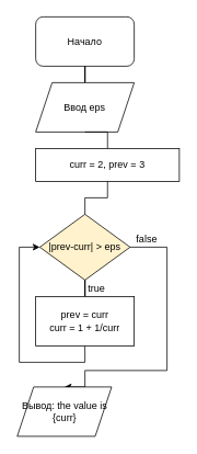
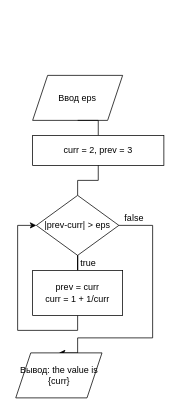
  <mxCell id="0" />
  <mxCell id="1" parent="0" />
- <mxCell id="2" value="Начало" style="rounded=1;whiteSpace=wrap;html=1;" vertex="1" parent="1"><mxGeometry x="43" y="20" width="120" height="60" as="geometry" /></mxCell>
- <mxCell id="3" style="edgeStyle=orthogonalEdgeStyle;rounded=0;orthogonalLoop=1;jettySize=auto;html=1;entryX=0.5;entryY=1;entryDx=0;entryDy=0;endArrow=none;endFill=0;" edge="1" parent="1" source="4" target="2"><mxGeometry relative="1" as="geometry" /></mxCell>
  <mxCell id="4" value="Ввод eps" style="shape=parallelogram;perimeter=parallelogramPerimeter;whiteSpace=wrap;html=1;fixedSize=1;" vertex="1" parent="1"><mxGeometry x="43" y="100" width="120" height="60" as="geometry" /></mxCell>
  <mxCell id="5" style="edgeStyle=orthogonalEdgeStyle;rounded=0;orthogonalLoop=1;jettySize=auto;html=1;entryX=0.5;entryY=1;entryDx=0;entryDy=0;endArrow=none;endFill=0;" edge="1" parent="1" source="6" target="4"><mxGeometry relative="1" as="geometry" /></mxCell>
  <mxCell id="6" value="curr = 2, prev = 3" style="rounded=0;whiteSpace=wrap;html=1;" vertex="1" parent="1"><mxGeometry x="43" y="180" width="175" height="40" as="geometry" /></mxCell>
  <mxCell id="7" style="edgeStyle=orthogonalEdgeStyle;rounded=0;orthogonalLoop=1;jettySize=auto;html=1;entryX=0.5;entryY=1;entryDx=0;entryDy=0;endArrow=none;endFill=0;" edge="1" parent="1" source="9" target="6"><mxGeometry relative="1" as="geometry" /></mxCell>
  <mxCell id="8" style="edgeStyle=orthogonalEdgeStyle;rounded=0;orthogonalLoop=1;jettySize=auto;html=1;entryX=0.5;entryY=0;entryDx=0;entryDy=0;endArrow=classic;endFill=1;" edge="1" parent="1" source="9" target="14"><mxGeometry relative="1" as="geometry"><Array as="points"><mxPoint x="203" y="300" /><mxPoint x="203" y="450" /><mxPoint x="103" y="450" /></Array></mxGeometry></mxCell>
- <mxCell id="9" value="|prev-curr| &amp;gt; eps" style="rhombus;whiteSpace=wrap;html=1;fillColor=#fff2cc;" vertex="1" parent="1"><mxGeometry x="48" y="260" width="110" height="80" as="geometry" /></mxCell>
+ <mxCell id="9" value="|prev-curr| &amp;gt; eps" style="rhombus;whiteSpace=wrap;html=1;" vertex="1" parent="1"><mxGeometry x="48" y="260" width="110" height="80" as="geometry" /></mxCell>
  <mxCell id="10" style="edgeStyle=orthogonalEdgeStyle;rounded=0;orthogonalLoop=1;jettySize=auto;html=1;entryX=0.5;entryY=1;entryDx=0;entryDy=0;endArrow=none;endFill=0;" edge="1" parent="1" source="12" target="9"><mxGeometry relative="1" as="geometry" /></mxCell>
  <mxCell id="11" style="edgeStyle=orthogonalEdgeStyle;rounded=0;orthogonalLoop=1;jettySize=auto;html=1;entryX=0;entryY=0.5;entryDx=0;entryDy=0;endArrow=classic;endFill=1;" edge="1" parent="1" source="12" target="9"><mxGeometry relative="1" as="geometry"><Array as="points"><mxPoint x="103" y="440" /><mxPoint x="23" y="440" /><mxPoint x="23" y="300" /></Array></mxGeometry></mxCell>
  <mxCell id="12" value="prev = curr&lt;br&gt;curr = 1 + 1/curr" style="rounded=0;whiteSpace=wrap;html=1;" vertex="1" parent="1"><mxGeometry x="43" y="360" width="120" height="60" as="geometry" /></mxCell>
  <mxCell id="13" value="true" style="text;html=1;align=center;verticalAlign=middle;resizable=0;points=[];autosize=1;strokeColor=none;fillColor=none;" vertex="1" parent="1"><mxGeometry x="97" y="335" width="40" height="30" as="geometry" /></mxCell>
  <mxCell id="14" value="Вывод: the value is {curr}" style="shape=parallelogram;perimeter=parallelogramPerimeter;whiteSpace=wrap;html=1;fixedSize=1;" vertex="1" parent="1"><mxGeometry x="20.5" y="470" width="115" height="60" as="geometry" /></mxCell>
  <mxCell id="15" value="false" style="text;html=1;align=center;verticalAlign=middle;resizable=0;points=[];autosize=1;strokeColor=none;fillColor=none;" vertex="1" parent="1"><mxGeometry x="153" y="275" width="50" height="30" as="geometry" /></mxCell>
